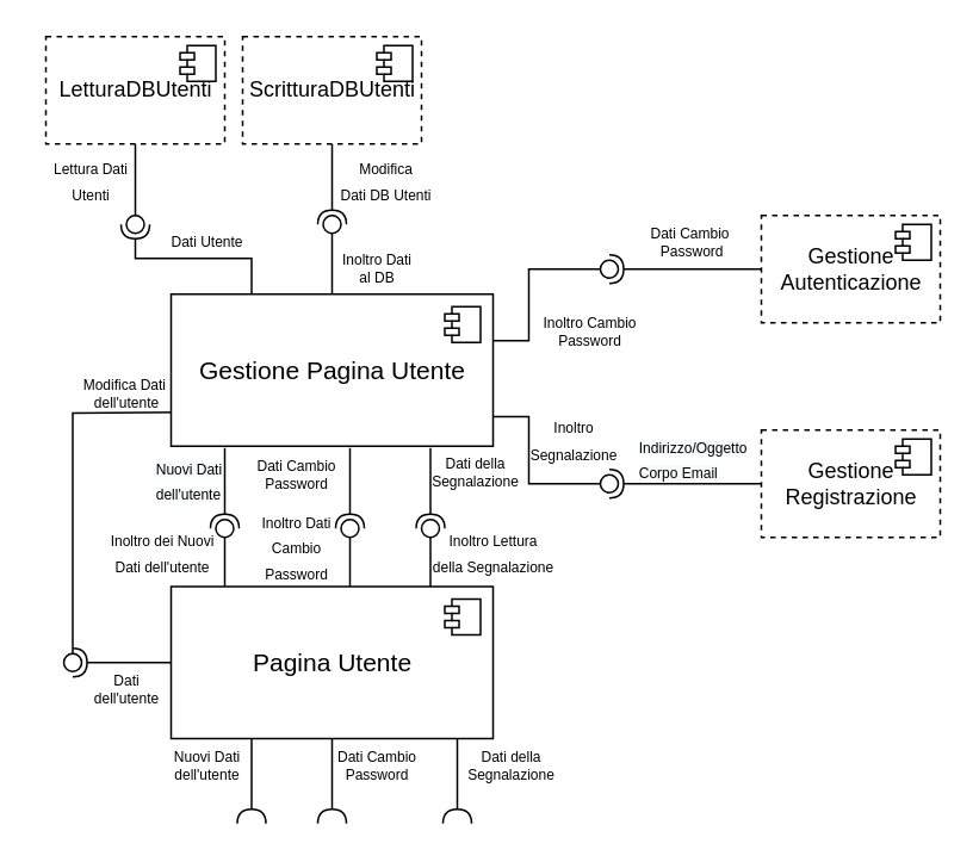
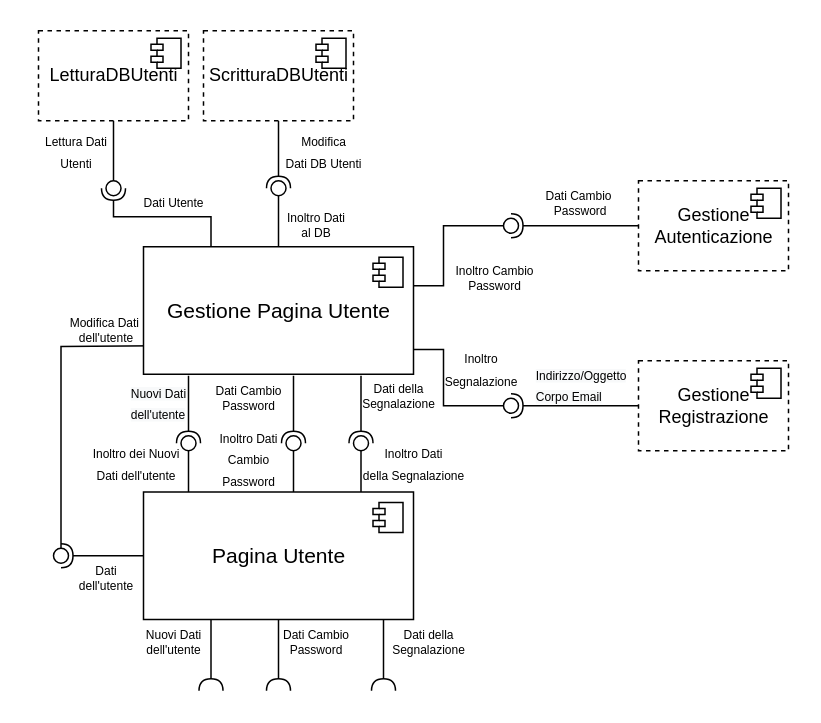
  <mxCell id="0" />
  <mxCell id="1" parent="0" />
  <mxCell id="2" value="" style="rounded=0;orthogonalLoop=1;jettySize=auto;html=1;endArrow=halfCircle;endFill=0;endSize=6;strokeWidth=1;sketch=0;fontSize=12;curved=1;exitX=0.25;exitY=1;exitDx=0;exitDy=0;" parent="1" target="4" edge="1"><mxGeometry relative="1" as="geometry"><mxPoint x="125" y="250" as="sourcePoint" /></mxGeometry></mxCell>
  <mxCell id="3" value="" style="rounded=0;orthogonalLoop=1;jettySize=auto;html=1;endArrow=oval;endFill=0;sketch=0;sourcePerimeterSpacing=0;targetPerimeterSpacing=0;endSize=10;fontSize=12;curved=1;exitX=0.25;exitY=0;exitDx=0;exitDy=0;" parent="1" target="4" edge="1"><mxGeometry relative="1" as="geometry"><mxPoint x="125" y="330" as="sourcePoint" /></mxGeometry></mxCell>
  <mxCell id="4" value="" style="ellipse;whiteSpace=wrap;html=1;align=center;aspect=fixed;fillColor=none;strokeColor=none;resizable=0;perimeter=centerPerimeter;rotatable=0;allowArrows=0;points=[];outlineConnect=1;fontSize=16;" parent="1" vertex="1"><mxGeometry x="120" y="290" width="10" height="10" as="geometry" /></mxCell>
  <mxCell id="5" value="" style="rounded=0;orthogonalLoop=1;jettySize=auto;html=1;endArrow=halfCircle;endFill=0;endSize=6;strokeWidth=1;sketch=0;fontSize=12;curved=1;exitX=0.25;exitY=1;exitDx=0;exitDy=0;" parent="1" edge="1"><mxGeometry relative="1" as="geometry"><mxPoint x="195" y="250" as="sourcePoint" /><mxPoint x="195" y="295" as="targetPoint" /><Array as="points"><mxPoint x="195" y="280" /></Array></mxGeometry></mxCell>
  <mxCell id="6" value="" style="rounded=0;orthogonalLoop=1;jettySize=auto;html=1;endArrow=oval;endFill=0;sketch=0;sourcePerimeterSpacing=0;targetPerimeterSpacing=0;endSize=10;fontSize=12;curved=1;exitX=0.25;exitY=0;exitDx=0;exitDy=0;" parent="1" edge="1"><mxGeometry relative="1" as="geometry"><mxPoint x="195" y="330" as="sourcePoint" /><mxPoint x="195" y="295" as="targetPoint" /></mxGeometry></mxCell>
  <mxCell id="7" value="" style="ellipse;whiteSpace=wrap;html=1;align=center;aspect=fixed;fillColor=none;strokeColor=none;resizable=0;perimeter=centerPerimeter;rotatable=0;allowArrows=0;points=[];outlineConnect=1;fontSize=16;" parent="1" vertex="1"><mxGeometry x="200" y="290" width="10" height="10" as="geometry" /></mxCell>
  <mxCell id="8" value="" style="rounded=0;orthogonalLoop=1;jettySize=auto;html=1;endArrow=halfCircle;endFill=0;endSize=6;strokeWidth=1;sketch=0;fontSize=12;curved=1;exitX=0.25;exitY=1;exitDx=0;exitDy=0;" parent="1" target="10" edge="1"><mxGeometry relative="1" as="geometry"><mxPoint x="240" y="250" as="sourcePoint" /></mxGeometry></mxCell>
  <mxCell id="9" value="" style="rounded=0;orthogonalLoop=1;jettySize=auto;html=1;endArrow=oval;endFill=0;sketch=0;sourcePerimeterSpacing=0;targetPerimeterSpacing=0;endSize=10;fontSize=12;curved=1;exitX=0.25;exitY=0;exitDx=0;exitDy=0;" parent="1" target="10" edge="1"><mxGeometry relative="1" as="geometry"><mxPoint x="240" y="330" as="sourcePoint" /></mxGeometry></mxCell>
  <mxCell id="10" value="" style="ellipse;whiteSpace=wrap;html=1;align=center;aspect=fixed;fillColor=none;strokeColor=none;resizable=0;perimeter=centerPerimeter;rotatable=0;allowArrows=0;points=[];outlineConnect=1;fontSize=16;" parent="1" vertex="1"><mxGeometry x="235" y="290" width="10" height="10" as="geometry" /></mxCell>
  <mxCell id="11" value="" style="rounded=0;orthogonalLoop=1;jettySize=auto;html=1;endArrow=halfCircle;endFill=0;endSize=6;strokeWidth=1;sketch=0;fontSize=12;curved=1;exitX=0.5;exitY=1;exitDx=0;exitDy=0;" parent="1" edge="1" source="50"><mxGeometry relative="1" as="geometry"><mxPoint x="185" y="90" as="sourcePoint" /><mxPoint x="185" y="125" as="targetPoint" /></mxGeometry></mxCell>
  <mxCell id="12" value="" style="rounded=0;orthogonalLoop=1;jettySize=auto;html=1;endArrow=oval;endFill=0;sketch=0;sourcePerimeterSpacing=0;targetPerimeterSpacing=0;endSize=10;fontSize=12;curved=1;exitX=0.25;exitY=0;exitDx=0;exitDy=0;" parent="1" target="13" edge="1"><mxGeometry relative="1" as="geometry"><mxPoint x="185" y="170" as="sourcePoint" /></mxGeometry></mxCell>
  <mxCell id="13" value="" style="ellipse;whiteSpace=wrap;html=1;align=center;aspect=fixed;fillColor=none;strokeColor=none;resizable=0;perimeter=centerPerimeter;rotatable=0;allowArrows=0;points=[];outlineConnect=1;fontSize=16;" parent="1" vertex="1"><mxGeometry x="180" y="120" width="10" height="10" as="geometry" /></mxCell>
  <mxCell id="14" value="" style="rounded=0;orthogonalLoop=1;jettySize=auto;html=1;endArrow=halfCircle;endFill=0;endSize=6;strokeWidth=1;sketch=0;fontSize=12;curved=1;entryX=0.471;entryY=-0.038;entryDx=0;entryDy=0;entryPerimeter=0;exitX=0;exitY=0.5;exitDx=0;exitDy=0;" parent="1" source="27" target="16" edge="1"><mxGeometry relative="1" as="geometry"><mxPoint x="435" y="150" as="sourcePoint" /></mxGeometry></mxCell>
  <mxCell id="15" value="" style="rounded=0;orthogonalLoop=1;jettySize=auto;html=1;endArrow=oval;endFill=0;sketch=0;sourcePerimeterSpacing=0;targetPerimeterSpacing=0;endSize=10;fontSize=12;exitX=1;exitY=0.25;exitDx=0;exitDy=0;edgeStyle=orthogonalEdgeStyle;" parent="1" target="16" edge="1"><mxGeometry relative="1" as="geometry"><mxPoint x="265" y="190" as="sourcePoint" /><Array as="points"><mxPoint x="295" y="190" /><mxPoint x="295" y="150" /></Array></mxGeometry></mxCell>
  <mxCell id="16" value="" style="ellipse;whiteSpace=wrap;html=1;align=center;aspect=fixed;fillColor=none;strokeColor=none;resizable=0;perimeter=centerPerimeter;rotatable=0;allowArrows=0;points=[];outlineConnect=1;fontSize=16;" parent="1" vertex="1"><mxGeometry x="335" y="145" width="10" height="10" as="geometry" /></mxCell>
  <mxCell id="17" value="" style="rounded=0;orthogonalLoop=1;jettySize=auto;html=1;endArrow=halfCircle;endFill=0;endSize=6;strokeWidth=1;sketch=0;fontSize=12;curved=1;exitX=0;exitY=0.5;exitDx=0;exitDy=0;" parent="1" source="23" target="19" edge="1"><mxGeometry relative="1" as="geometry"><mxPoint x="385" y="270" as="sourcePoint" /><mxPoint x="345" y="270" as="targetPoint" /></mxGeometry></mxCell>
  <mxCell id="18" value="" style="rounded=0;orthogonalLoop=1;jettySize=auto;html=1;endArrow=oval;endFill=0;sketch=0;sourcePerimeterSpacing=0;targetPerimeterSpacing=0;endSize=10;fontSize=12;exitX=1;exitY=0.25;exitDx=0;exitDy=0;edgeStyle=orthogonalEdgeStyle;" parent="1" target="19" edge="1"><mxGeometry relative="1" as="geometry"><mxPoint x="265" y="232.5" as="sourcePoint" /><Array as="points"><mxPoint x="295" y="233" /><mxPoint x="295" y="270" /></Array></mxGeometry></mxCell>
  <mxCell id="19" value="" style="ellipse;whiteSpace=wrap;html=1;align=center;aspect=fixed;fillColor=none;strokeColor=none;resizable=0;perimeter=centerPerimeter;rotatable=0;allowArrows=0;points=[];outlineConnect=1;fontSize=16;" parent="1" vertex="1"><mxGeometry x="335" y="265" width="10" height="10" as="geometry" /></mxCell>
  <mxCell id="20" value="" style="rounded=0;orthogonalLoop=1;jettySize=auto;html=1;endArrow=halfCircle;endFill=0;endSize=6;strokeWidth=1;sketch=0;fontSize=12;curved=1;exitX=0;exitY=0.5;exitDx=0;exitDy=0;" parent="1" target="22" edge="1"><mxGeometry relative="1" as="geometry"><mxPoint x="105" y="370" as="sourcePoint" /></mxGeometry></mxCell>
  <mxCell id="21" value="" style="rounded=0;orthogonalLoop=1;jettySize=auto;html=1;endArrow=oval;endFill=0;sketch=0;sourcePerimeterSpacing=0;targetPerimeterSpacing=0;endSize=10;fontSize=12;exitX=0;exitY=0.75;exitDx=0;exitDy=0;edgeStyle=orthogonalEdgeStyle;" parent="1" target="22" edge="1"><mxGeometry relative="1" as="geometry"><mxPoint x="105" y="230" as="sourcePoint" /></mxGeometry></mxCell>
  <mxCell id="22" value="" style="ellipse;whiteSpace=wrap;html=1;align=center;aspect=fixed;fillColor=none;strokeColor=none;resizable=0;perimeter=centerPerimeter;rotatable=0;allowArrows=0;points=[];outlineConnect=1;fontSize=16;" parent="1" vertex="1"><mxGeometry x="35" y="365" width="10" height="10" as="geometry" /></mxCell>
  <mxCell id="23" value="Gestione&lt;br&gt;Registrazione" style="html=1;dropTarget=0;dashed=1;" vertex="1" parent="1"><mxGeometry x="425" y="240" width="100" height="60" as="geometry" /></mxCell>
  <mxCell id="24" value="" style="shape=module;jettyWidth=8;jettyHeight=4;" vertex="1" parent="23"><mxGeometry x="1" width="20" height="20" relative="1" as="geometry"><mxPoint x="-25" y="5" as="offset" /></mxGeometry></mxCell>
  <mxCell id="25" value="&lt;font style=&quot;font-size: 8px&quot;&gt;&lt;span style=&quot;color: rgb(0 , 0 , 0) ; font-family: &amp;#34;helvetica&amp;#34; ; font-style: normal ; font-weight: 400 ; letter-spacing: normal ; text-align: center ; text-indent: 0px ; text-transform: none ; word-spacing: 0px ; background-color: rgb(248 , 249 , 250) ; display: inline ; float: none&quot;&gt;Indirizzo/Oggetto&lt;/span&gt;&lt;br style=&quot;color: rgb(0 , 0 , 0) ; font-family: &amp;#34;helvetica&amp;#34; ; font-style: normal ; font-weight: 400 ; letter-spacing: normal ; text-align: center ; text-indent: 0px ; text-transform: none ; word-spacing: 0px ; background-color: rgb(248 , 249 , 250)&quot;&gt;&lt;span style=&quot;color: rgb(0 , 0 , 0) ; font-family: &amp;#34;helvetica&amp;#34; ; font-style: normal ; font-weight: 400 ; letter-spacing: normal ; text-align: center ; text-indent: 0px ; text-transform: none ; word-spacing: 0px ; background-color: rgb(248 , 249 , 250) ; display: inline ; float: none&quot;&gt;Corpo Email&lt;/span&gt;&lt;/font&gt;" style="text;whiteSpace=wrap;html=1;" vertex="1" parent="1"><mxGeometry x="355" y="235" width="60" height="40" as="geometry" /></mxCell>
  <mxCell id="26" value="&lt;font style=&quot;font-size: 8px&quot;&gt;Inoltro&lt;br&gt;Segnalazione&lt;/font&gt;" style="text;html=1;align=center;verticalAlign=middle;resizable=0;points=[];autosize=1;strokeColor=none;spacing=0;" vertex="1" parent="1"><mxGeometry x="290" y="225" width="60" height="40" as="geometry" /></mxCell>
  <mxCell id="27" value="Gestione&lt;br&gt;Autenticazione" style="html=1;dropTarget=0;dashed=1;" vertex="1" parent="1"><mxGeometry x="425" y="120" width="100" height="60" as="geometry" /></mxCell>
  <mxCell id="28" value="" style="shape=module;jettyWidth=8;jettyHeight=4;" vertex="1" parent="27"><mxGeometry x="1" width="20" height="20" relative="1" as="geometry"><mxPoint x="-25" y="5" as="offset" /></mxGeometry></mxCell>
  <mxCell id="29" value="Dati Cambio&lt;br&gt;&amp;nbsp;Password" style="text;html=1;align=center;verticalAlign=middle;resizable=0;points=[];autosize=1;strokeColor=none;fontSize=8;" vertex="1" parent="1"><mxGeometry x="355" y="120" width="60" height="30" as="geometry" /></mxCell>
  <mxCell id="30" value="&lt;font face=&quot;arial, sans-serif&quot;&gt;Inoltro Cambio&lt;br&gt;&lt;/font&gt;Password" style="text;html=1;align=center;verticalAlign=middle;resizable=0;points=[];autosize=1;strokeColor=none;fontSize=8;" vertex="1" parent="1"><mxGeometry x="294" y="170" width="70" height="30" as="geometry" /></mxCell>
  <mxCell id="31" value="&lt;font style=&quot;font-size: 14px&quot;&gt;&lt;font face=&quot;arial, sans-serif&quot; style=&quot;font-size: 14px&quot;&gt;Pagina&amp;nbsp;&lt;/font&gt;Utente&lt;/font&gt;" style="html=1;dropTarget=0;" vertex="1" parent="1"><mxGeometry x="95" y="327.5" width="180" height="85" as="geometry" /></mxCell>
  <mxCell id="32" value="" style="shape=module;jettyWidth=8;jettyHeight=4;" vertex="1" parent="31"><mxGeometry x="1" width="20" height="20" relative="1" as="geometry"><mxPoint x="-27" y="7" as="offset" /></mxGeometry></mxCell>
  <mxCell id="33" value="&lt;font style=&quot;font-size: 8px&quot;&gt;Inoltro dei Nuovi&lt;br&gt;Dati dell'utente&lt;/font&gt;" style="text;html=1;align=center;verticalAlign=middle;resizable=0;points=[];autosize=1;strokeColor=none;spacing=0;" vertex="1" parent="1"><mxGeometry x="55" y="287.5" width="70" height="40" as="geometry" /></mxCell>
  <mxCell id="34" value="&lt;font style=&quot;font-size: 8px&quot;&gt;&lt;span style=&quot;color: rgb(0 , 0 , 0) ; font-family: &amp;#34;helvetica&amp;#34; ; font-style: normal ; font-weight: 400 ; letter-spacing: normal ; text-align: center ; text-indent: 0px ; text-transform: none ; word-spacing: 0px ; background-color: rgb(248 , 249 , 250) ; display: inline ; float: none&quot;&gt;Nuovi&amp;nbsp;&lt;/span&gt;&lt;span style=&quot;color: rgb(0 , 0 , 0) ; font-family: &amp;#34;helvetica&amp;#34; ; font-style: normal ; font-weight: 400 ; letter-spacing: normal ; text-align: center ; text-indent: 0px ; text-transform: none ; word-spacing: 0px ; background-color: rgb(248 , 249 , 250) ; display: inline ; float: none&quot;&gt;Dati &lt;br&gt;dell'utente&lt;/span&gt;&lt;/font&gt;" style="text;whiteSpace=wrap;html=1;spacing=0;" vertex="1" parent="1"><mxGeometry x="87" y="249" width="35" height="40" as="geometry" /></mxCell>
- <mxCell id="35" value="&lt;font style=&quot;font-size: 8px&quot;&gt;Inoltro Lettura&lt;br&gt;della Segnalazione&lt;/font&gt;" style="text;html=1;align=center;verticalAlign=middle;resizable=0;points=[];autosize=1;strokeColor=none;spacing=0;" vertex="1" parent="1"><mxGeometry x="235" y="287.5" width="80" height="40" as="geometry" /></mxCell>
+ <mxCell id="35" value="&lt;font style=&quot;font-size: 8px&quot;&gt;Inoltro Dati&lt;br&gt;della Segnalazione&lt;/font&gt;" style="text;html=1;align=center;verticalAlign=middle;resizable=0;points=[];autosize=1;strokeColor=none;spacing=0;" vertex="1" parent="1"><mxGeometry x="235" y="287.5" width="80" height="40" as="geometry" /></mxCell>
  <mxCell id="36" value="&lt;font style=&quot;font-size: 8px&quot;&gt;Inoltro Dati&lt;br&gt;Cambio &lt;br&gt;Password&lt;br&gt;&lt;/font&gt;" style="text;html=1;align=center;verticalAlign=middle;resizable=0;points=[];autosize=1;strokeColor=none;spacing=0;" vertex="1" parent="1"><mxGeometry x="140" y="280" width="50" height="50" as="geometry" /></mxCell>
  <mxCell id="37" value="Dati&lt;br style=&quot;font-size: 8px;&quot;&gt;dell'utente" style="text;html=1;align=center;verticalAlign=middle;resizable=0;points=[];autosize=1;strokeColor=none;spacing=0;fontSize=8;" vertex="1" parent="1"><mxGeometry x="45" y="370" width="50" height="30" as="geometry" /></mxCell>
  <mxCell id="38" value="Modifica Dati&amp;nbsp;&lt;br&gt;dell'utente" style="text;html=1;align=center;verticalAlign=middle;resizable=0;points=[];autosize=1;strokeColor=none;fontSize=8;" vertex="1" parent="1"><mxGeometry x="40" y="205" width="60" height="30" as="geometry" /></mxCell>
  <mxCell id="39" value="" style="rounded=0;orthogonalLoop=1;jettySize=auto;html=1;endArrow=halfCircle;endFill=0;endSize=6;strokeWidth=1;fontSize=8;exitX=0.25;exitY=1;exitDx=0;exitDy=0;" edge="1" parent="1" source="31"><mxGeometry relative="1" as="geometry"><mxPoint x="130" y="435" as="sourcePoint" /><mxPoint x="140" y="460" as="targetPoint" /><Array as="points"><mxPoint x="140" y="460" /></Array></mxGeometry></mxCell>
  <mxCell id="40" value="Nuovi Dati&lt;br&gt;dell'utente" style="text;html=1;align=center;verticalAlign=middle;resizable=0;points=[];autosize=1;strokeColor=none;fontSize=8;" vertex="1" parent="1"><mxGeometry x="90" y="412.5" width="50" height="30" as="geometry" /></mxCell>
  <mxCell id="41" value="" style="rounded=0;orthogonalLoop=1;jettySize=auto;html=1;endArrow=halfCircle;endFill=0;endSize=6;strokeWidth=1;fontSize=8;exitX=0.5;exitY=1;exitDx=0;exitDy=0;edgeStyle=orthogonalEdgeStyle;" edge="1" parent="1" source="31"><mxGeometry relative="1" as="geometry"><mxPoint x="150" y="422.5" as="sourcePoint" /><mxPoint x="185" y="460" as="targetPoint" /><Array as="points"><mxPoint x="185" y="420" /><mxPoint x="185" y="420" /></Array></mxGeometry></mxCell>
  <mxCell id="42" value="Dati Cambio&lt;br&gt;Password" style="text;html=1;align=center;verticalAlign=middle;resizable=0;points=[];autosize=1;strokeColor=none;fontSize=8;" vertex="1" parent="1"><mxGeometry x="180" y="412.5" width="60" height="30" as="geometry" /></mxCell>
  <mxCell id="43" value="" style="rounded=0;orthogonalLoop=1;jettySize=auto;html=1;endArrow=halfCircle;endFill=0;endSize=6;strokeWidth=1;fontSize=8;exitX=0.5;exitY=1;exitDx=0;exitDy=0;edgeStyle=orthogonalEdgeStyle;" edge="1" parent="1"><mxGeometry relative="1" as="geometry"><mxPoint x="255" y="412.5" as="sourcePoint" /><mxPoint x="255" y="460" as="targetPoint" /><Array as="points"><mxPoint x="255" y="420" /><mxPoint x="255" y="420" /></Array></mxGeometry></mxCell>
  <mxCell id="44" value="Dati della&lt;br&gt;Segnalazione" style="text;html=1;align=center;verticalAlign=middle;resizable=0;points=[];autosize=1;strokeColor=none;fontSize=8;" vertex="1" parent="1"><mxGeometry x="255" y="412.5" width="60" height="30" as="geometry" /></mxCell>
  <mxCell id="45" value="&lt;font face=&quot;arial, sans-serif&quot;&gt;&lt;span style=&quot;font-size: 14px&quot;&gt;Gestione Pagina Utente&lt;/span&gt;&lt;/font&gt;" style="html=1;dropTarget=0;" vertex="1" parent="1"><mxGeometry x="95" y="164" width="180" height="85" as="geometry" /></mxCell>
  <mxCell id="46" value="" style="shape=module;jettyWidth=8;jettyHeight=4;" vertex="1" parent="45"><mxGeometry x="1" width="20" height="20" relative="1" as="geometry"><mxPoint x="-27" y="7" as="offset" /></mxGeometry></mxCell>
  <mxCell id="47" value="Dati della&lt;br&gt;Segnalazione" style="text;html=1;align=center;verticalAlign=middle;resizable=0;points=[];autosize=1;strokeColor=none;fontSize=8;" vertex="1" parent="1"><mxGeometry x="235" y="249" width="60" height="30" as="geometry" /></mxCell>
  <mxCell id="48" value="Dati Cambio&lt;br&gt;Password" style="text;html=1;align=center;verticalAlign=middle;resizable=0;points=[];autosize=1;strokeColor=none;fontSize=8;" vertex="1" parent="1"><mxGeometry x="135" y="250" width="60" height="30" as="geometry" /></mxCell>
  <mxCell id="49" value="Inoltro Dati &lt;br&gt;al DB" style="text;html=1;align=center;verticalAlign=middle;resizable=0;points=[];autosize=1;strokeColor=none;fontSize=8;" vertex="1" parent="1"><mxGeometry x="185" y="135" width="50" height="30" as="geometry" /></mxCell>
  <mxCell id="50" value="ScritturaDBUtenti" style="html=1;dropTarget=0;dashed=1;" vertex="1" parent="1"><mxGeometry x="135" y="20" width="100" height="60" as="geometry" /></mxCell>
  <mxCell id="51" value="" style="shape=module;jettyWidth=8;jettyHeight=4;" vertex="1" parent="50"><mxGeometry x="1" width="20" height="20" relative="1" as="geometry"><mxPoint x="-25" y="5" as="offset" /></mxGeometry></mxCell>
  <mxCell id="52" value="&lt;font style=&quot;font-size: 8px&quot;&gt;Modifica&lt;br&gt;Dati DB Utenti&lt;br&gt;&lt;/font&gt;" style="text;html=1;align=center;verticalAlign=middle;resizable=0;points=[];autosize=1;strokeColor=none;fillColor=none;" vertex="1" parent="1"><mxGeometry x="180" y="80" width="70" height="40" as="geometry" /></mxCell>
  <mxCell id="53" value="LetturaDBUtenti" style="html=1;dropTarget=0;dashed=1;" vertex="1" parent="1"><mxGeometry x="25" y="20" width="100" height="60" as="geometry" /></mxCell>
  <mxCell id="54" value="" style="shape=module;jettyWidth=8;jettyHeight=4;" vertex="1" parent="53"><mxGeometry x="1" width="20" height="20" relative="1" as="geometry"><mxPoint x="-25" y="5" as="offset" /></mxGeometry></mxCell>
  <mxCell id="55" value="" style="rounded=0;orthogonalLoop=1;jettySize=auto;html=1;endArrow=none;endFill=0;fontSize=8;exitX=0.5;exitY=1;exitDx=0;exitDy=0;" edge="1" target="57" parent="1" source="53"><mxGeometry relative="1" as="geometry"><mxPoint x="65" y="125" as="sourcePoint" /></mxGeometry></mxCell>
  <mxCell id="56" value="" style="rounded=0;orthogonalLoop=1;jettySize=auto;html=1;endArrow=halfCircle;endFill=0;entryX=0.5;entryY=0.5;entryDx=0;entryDy=0;endSize=6;strokeWidth=1;fontSize=8;exitX=0.25;exitY=0;exitDx=0;exitDy=0;edgeStyle=orthogonalEdgeStyle;" edge="1" target="57" parent="1" source="45"><mxGeometry relative="1" as="geometry"><mxPoint x="105" y="125" as="sourcePoint" /></mxGeometry></mxCell>
  <mxCell id="57" value="" style="ellipse;whiteSpace=wrap;html=1;fontFamily=Helvetica;fontSize=12;fontColor=#000000;align=center;strokeColor=#000000;fillColor=#ffffff;points=[];aspect=fixed;resizable=0;" vertex="1" parent="1"><mxGeometry x="70" y="120" width="10" height="10" as="geometry" /></mxCell>
  <mxCell id="58" value="&lt;span style=&quot;font-size: 8px&quot;&gt;Lettura Dati &lt;br&gt;Utenti&lt;/span&gt;" style="text;html=1;align=center;verticalAlign=middle;resizable=0;points=[];autosize=1;strokeColor=none;fillColor=none;" vertex="1" parent="1"><mxGeometry x="20" y="80" width="60" height="40" as="geometry" /></mxCell>
  <mxCell id="59" value="Dati Utente" style="text;html=1;align=center;verticalAlign=middle;resizable=0;points=[];autosize=1;strokeColor=none;fontSize=8;" vertex="1" parent="1"><mxGeometry x="85" y="125" width="60" height="20" as="geometry" /></mxCell>
